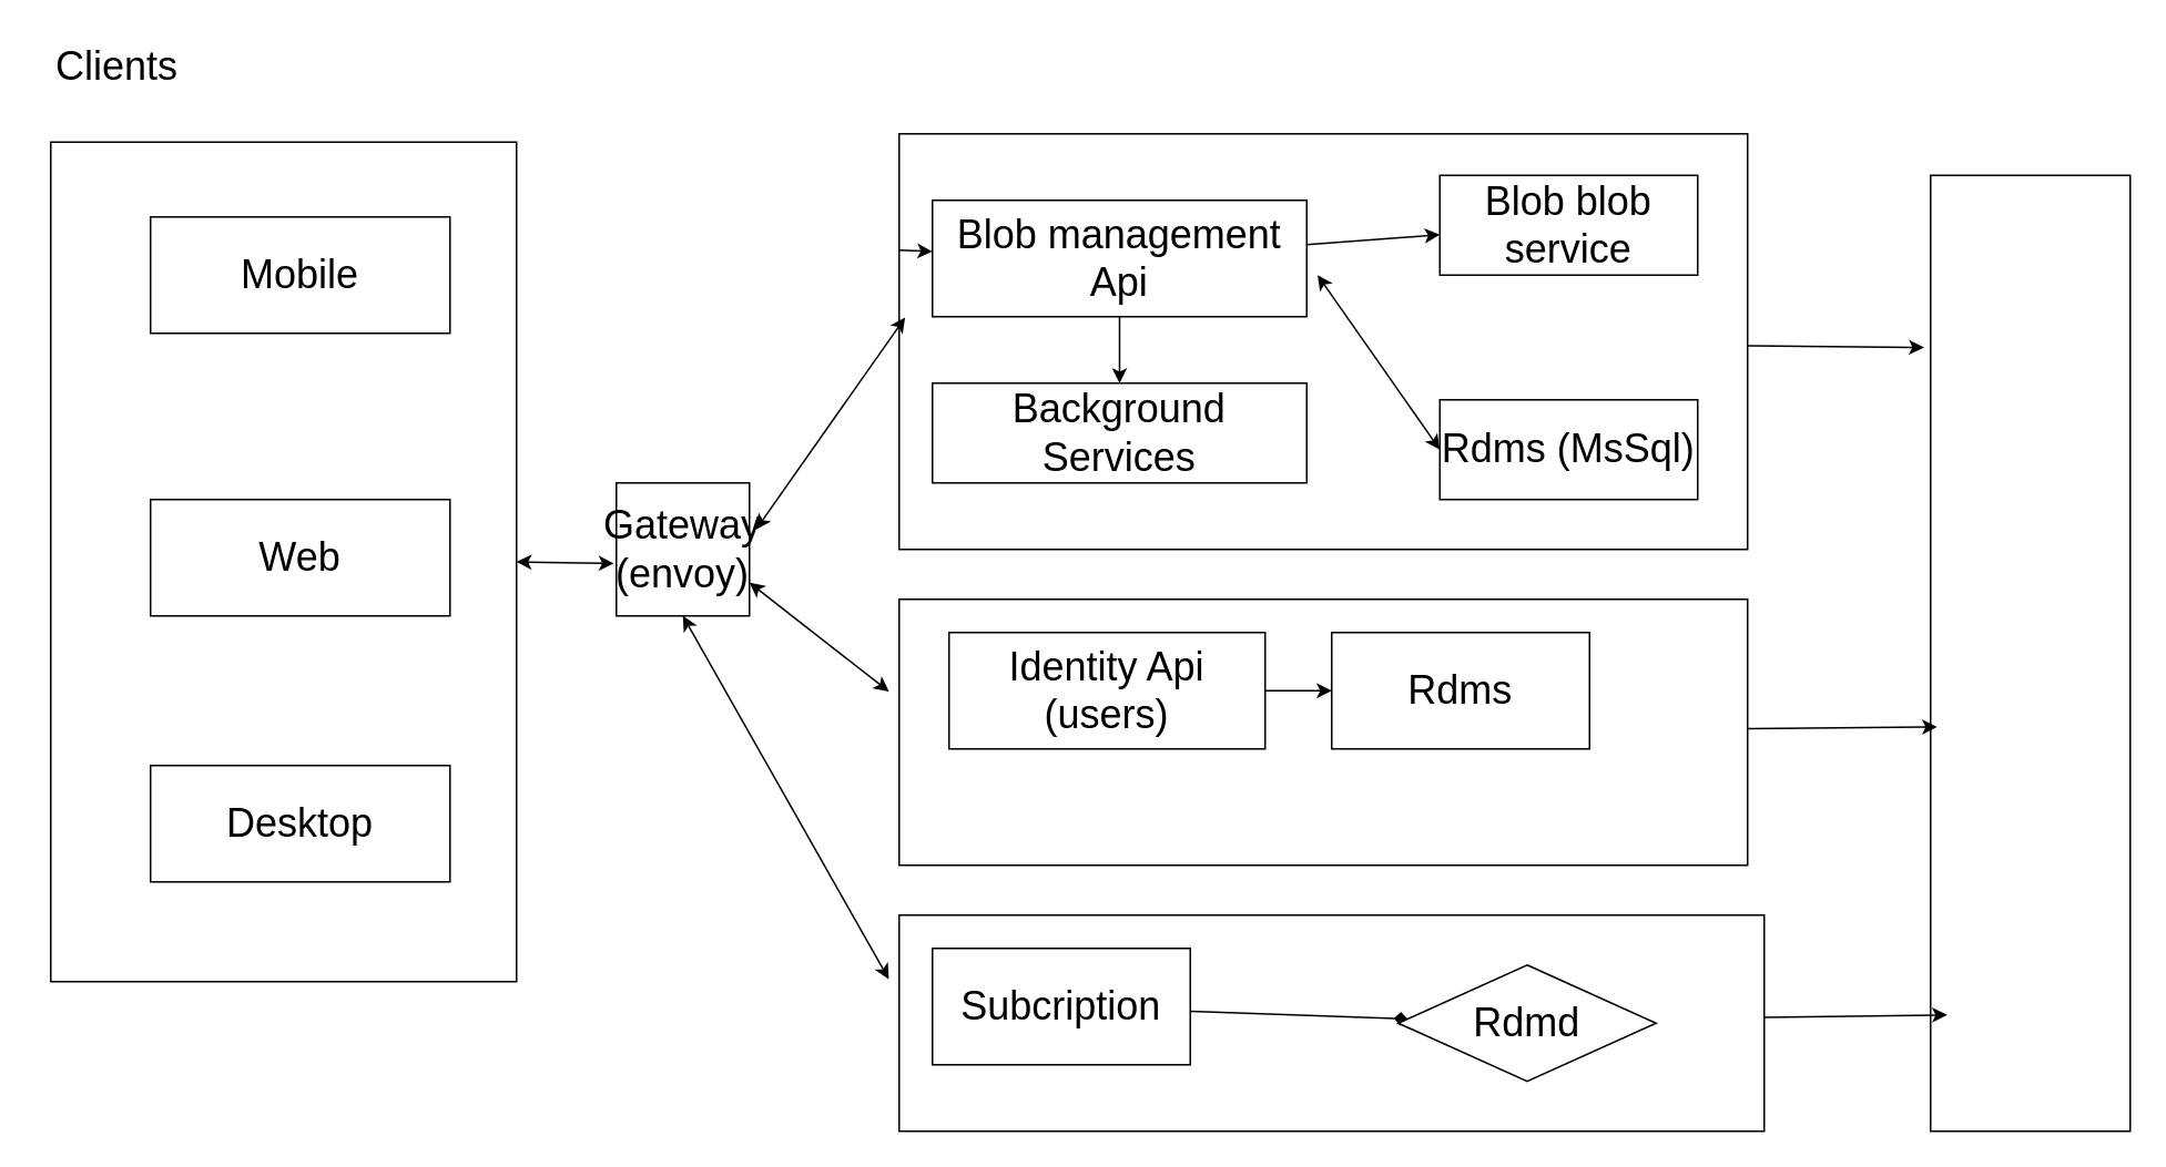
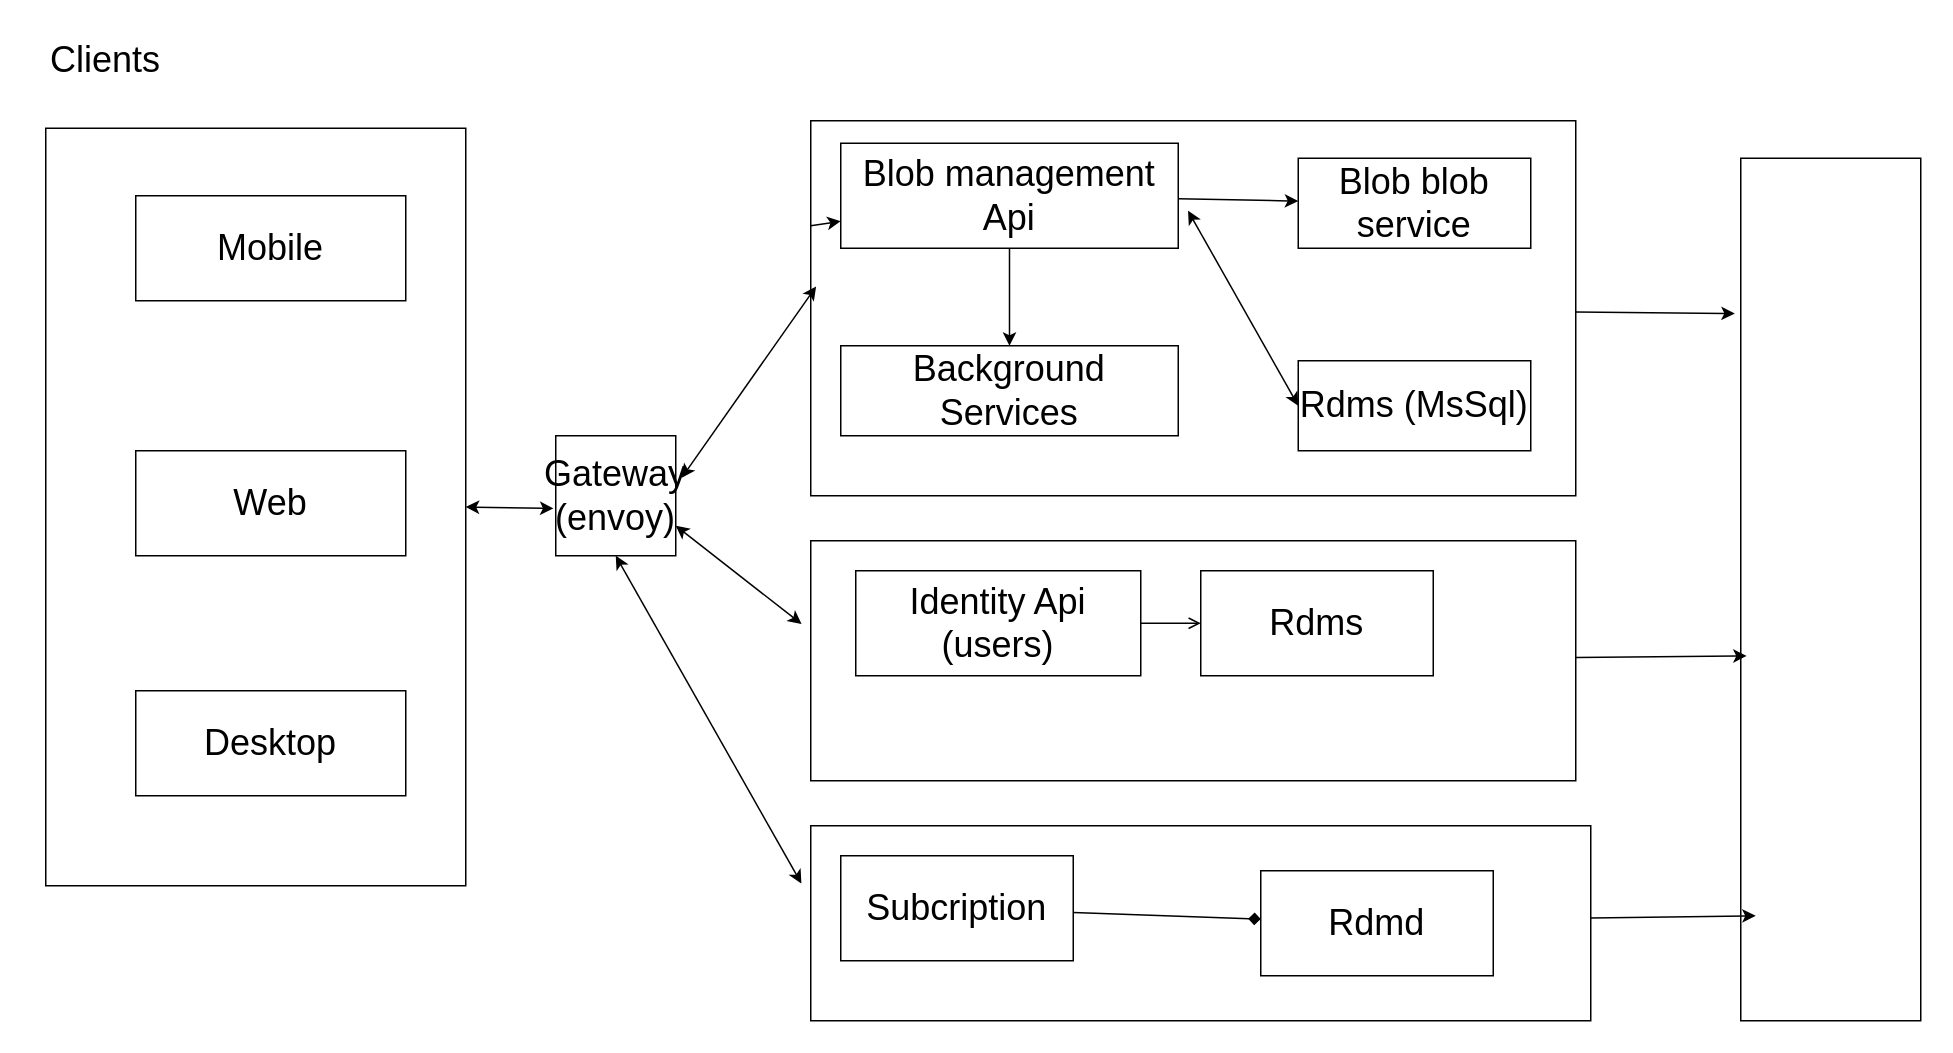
  <mxCell id="0" />
  <mxCell id="1" parent="0" />
  <mxCell id="2" value="" style="edgeStyle=none;html=1;fontSize=24;" edge="1" parent="1" target="5"><mxGeometry relative="1" as="geometry"><mxPoint x="540" y="150" as="sourcePoint" /></mxGeometry></mxCell>
  <mxCell id="3" value="" style="edgeStyle=none;html=1;fontSize=24;" edge="1" parent="1" source="5" target="6"><mxGeometry relative="1" as="geometry" /></mxCell>
  <mxCell id="4" value="" style="edgeStyle=none;html=1;fontSize=24;" edge="1" parent="1" source="5" target="23"><mxGeometry relative="1" as="geometry" /></mxCell>
- <mxCell id="5" value="Blob management Api" style="whiteSpace=wrap;html=1;fontSize=24;rounded=0;" vertex="1" parent="1"><mxGeometry x="560" y="120" width="225" height="70" as="geometry" /></mxCell>
+ <mxCell id="5" value="Blob management Api" style="whiteSpace=wrap;html=1;fontSize=24;rounded=0;" vertex="1" parent="1"><mxGeometry x="560" y="95" width="225" height="70" as="geometry" /></mxCell>
  <mxCell id="6" value="Blob blob service" style="whiteSpace=wrap;html=1;fontSize=24;rounded=0;" vertex="1" parent="1"><mxGeometry x="865" y="105" width="155" height="60" as="geometry" /></mxCell>
  <mxCell id="7" value="Rdms (MsSql)" style="whiteSpace=wrap;html=1;fontSize=24;rounded=0;" vertex="1" parent="1"><mxGeometry x="865" y="240" width="155" height="60" as="geometry" /></mxCell>
  <mxCell id="8" value="" style="endArrow=classic;startArrow=classic;html=1;fontSize=24;entryX=1.029;entryY=0.643;entryDx=0;entryDy=0;exitX=0;exitY=0.5;exitDx=0;exitDy=0;entryPerimeter=0;" edge="1" parent="1" source="7" target="5"><mxGeometry width="50" height="50" relative="1" as="geometry"><mxPoint x="770" y="330" as="sourcePoint" /><mxPoint x="820" y="280" as="targetPoint" /></mxGeometry></mxCell>
  <mxCell id="9" value="Web" style="rounded=0;whiteSpace=wrap;html=1;fontSize=24;" vertex="1" parent="1"><mxGeometry x="90" y="300" width="180" height="70" as="geometry" /></mxCell>
  <mxCell id="10" value="Mobile&lt;br&gt;" style="rounded=0;whiteSpace=wrap;html=1;fontSize=24;" vertex="1" parent="1"><mxGeometry x="90" y="130" width="180" height="70" as="geometry" /></mxCell>
  <mxCell id="11" value="Desktop" style="rounded=0;whiteSpace=wrap;html=1;fontSize=24;" vertex="1" parent="1"><mxGeometry x="90" y="460" width="180" height="70" as="geometry" /></mxCell>
- <mxCell id="12" value="" style="edgeStyle=none;html=1;fontSize=24;" edge="1" parent="1" source="13" target="16"><mxGeometry relative="1" as="geometry" /></mxCell>
+ <mxCell id="12" value="" style="edgeStyle=none;html=1;fontSize=24;endArrow=open;" edge="1" parent="1" source="13" target="16"><mxGeometry relative="1" as="geometry" /></mxCell>
  <mxCell id="13" value="Identity Api (users)" style="whiteSpace=wrap;html=1;fontSize=24;rounded=0;" vertex="1" parent="1"><mxGeometry x="570" y="380" width="190" height="70" as="geometry" /></mxCell>
  <mxCell id="14" value="" style="edgeStyle=none;html=1;fontSize=24;endArrow=diamond;" edge="1" parent="1" source="15" target="17"><mxGeometry relative="1" as="geometry" /></mxCell>
  <mxCell id="15" value="Subcription" style="whiteSpace=wrap;html=1;fontSize=24;rounded=0;" vertex="1" parent="1"><mxGeometry x="560" y="570" width="155" height="70" as="geometry" /></mxCell>
  <mxCell id="16" value="Rdms" style="whiteSpace=wrap;html=1;fontSize=24;rounded=0;" vertex="1" parent="1"><mxGeometry x="800" y="380" width="155" height="70" as="geometry" /></mxCell>
- <mxCell id="17" value="Rdmd" style="rhombus;whiteSpace=wrap;html=1;fontSize=24;" vertex="1" parent="1"><mxGeometry x="840" y="580" width="155" height="70" as="geometry" /></mxCell>
+ <mxCell id="17" value="Rdmd" style="whiteSpace=wrap;html=1;fontSize=24;rounded=0;" vertex="1" parent="1"><mxGeometry x="840" y="580" width="155" height="70" as="geometry" /></mxCell>
  <mxCell id="18" value="" style="rounded=0;whiteSpace=wrap;html=1;fontSize=24;fillColor=none;" vertex="1" parent="1"><mxGeometry x="30" y="85" width="280" height="505" as="geometry" /></mxCell>
  <mxCell id="19" value="" style="rounded=0;whiteSpace=wrap;html=1;fontSize=24;" vertex="1" parent="1"><mxGeometry x="1160" y="105" width="120" height="575" as="geometry" /></mxCell>
  <mxCell id="20" value="Clients" style="text;html=1;strokeColor=none;fillColor=none;align=center;verticalAlign=middle;whiteSpace=wrap;rounded=0;fontSize=24;" vertex="1" parent="1"><mxGeometry x="20" y="20" width="100" height="40" as="geometry" /></mxCell>
  <mxCell id="21" value="" style="edgeStyle=none;html=1;fontSize=24;entryX=-0.033;entryY=0.18;entryDx=0;entryDy=0;entryPerimeter=0;" edge="1" parent="1" source="22" target="19"><mxGeometry relative="1" as="geometry" /></mxCell>
  <mxCell id="22" value="" style="rounded=0;whiteSpace=wrap;html=1;fontSize=24;fillColor=none;" vertex="1" parent="1"><mxGeometry x="540" y="80" width="510" height="250" as="geometry" /></mxCell>
  <mxCell id="23" value="Background Services" style="whiteSpace=wrap;html=1;fontSize=24;rounded=0;" vertex="1" parent="1"><mxGeometry x="560" y="230" width="225" height="60" as="geometry" /></mxCell>
  <mxCell id="24" value="" style="edgeStyle=none;html=1;fontSize=24;entryX=0.033;entryY=0.577;entryDx=0;entryDy=0;entryPerimeter=0;" edge="1" parent="1" source="25" target="19"><mxGeometry relative="1" as="geometry" /></mxCell>
  <mxCell id="25" value="" style="rounded=0;whiteSpace=wrap;html=1;fontSize=24;fillColor=none;" vertex="1" parent="1"><mxGeometry x="540" y="360" width="510" height="160" as="geometry" /></mxCell>
  <mxCell id="26" value="" style="edgeStyle=none;html=1;fontSize=24;" edge="1" parent="1" source="27"><mxGeometry relative="1" as="geometry"><mxPoint x="1170" y="610" as="targetPoint" /></mxGeometry></mxCell>
  <mxCell id="27" value="" style="rounded=0;whiteSpace=wrap;html=1;fontSize=24;fillColor=none;" vertex="1" parent="1"><mxGeometry x="540" y="550" width="520" height="130" as="geometry" /></mxCell>
  <mxCell id="28" value="Gateway (envoy)" style="whiteSpace=wrap;html=1;aspect=fixed;fontSize=24;fillColor=none;" vertex="1" parent="1"><mxGeometry x="370" y="290" width="80" height="80" as="geometry" /></mxCell>
  <mxCell id="29" value="" style="endArrow=classic;startArrow=classic;html=1;fontSize=24;entryX=0.007;entryY=0.442;entryDx=0;entryDy=0;entryPerimeter=0;exitX=1.05;exitY=0.35;exitDx=0;exitDy=0;exitPerimeter=0;" edge="1" parent="1" source="28" target="22"><mxGeometry width="50" height="50" relative="1" as="geometry"><mxPoint x="380" y="410" as="sourcePoint" /><mxPoint x="430" y="360" as="targetPoint" /></mxGeometry></mxCell>
  <mxCell id="30" value="" style="endArrow=classic;startArrow=classic;html=1;fontSize=24;exitX=-0.012;exitY=0.347;exitDx=0;exitDy=0;exitPerimeter=0;entryX=1;entryY=0.75;entryDx=0;entryDy=0;" edge="1" parent="1" source="25" target="28"><mxGeometry width="50" height="50" relative="1" as="geometry"><mxPoint x="380" y="410" as="sourcePoint" /><mxPoint x="430" y="360" as="targetPoint" /></mxGeometry></mxCell>
  <mxCell id="31" value="" style="endArrow=classic;startArrow=classic;html=1;fontSize=24;exitX=-0.012;exitY=0.296;exitDx=0;exitDy=0;exitPerimeter=0;entryX=0.5;entryY=1;entryDx=0;entryDy=0;" edge="1" parent="1" source="27" target="28"><mxGeometry width="50" height="50" relative="1" as="geometry"><mxPoint x="380" y="410" as="sourcePoint" /><mxPoint x="430" y="360" as="targetPoint" /></mxGeometry></mxCell>
  <mxCell id="32" value="" style="endArrow=classic;startArrow=classic;html=1;fontSize=24;exitX=1;exitY=0.5;exitDx=0;exitDy=0;entryX=-0.019;entryY=0.606;entryDx=0;entryDy=0;entryPerimeter=0;" edge="1" parent="1" source="18" target="28"><mxGeometry width="50" height="50" relative="1" as="geometry"><mxPoint x="380" y="410" as="sourcePoint" /><mxPoint x="430" y="360" as="targetPoint" /></mxGeometry></mxCell>
